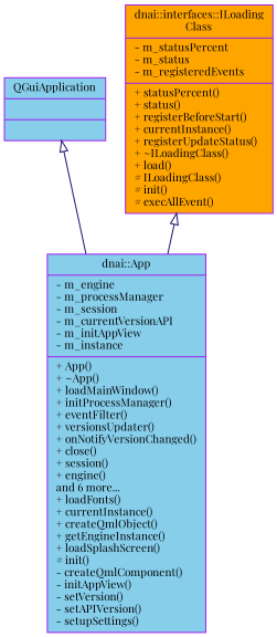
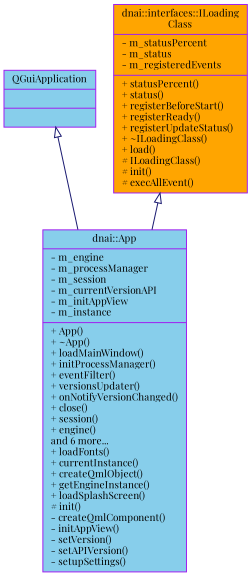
  digraph {
    fontname="Playfair Display"
    node [color=purple fillcolor=skyblue fontname="Playfair Display" fontsize=10 shape=record style=filled]
    edge [arrowtail=onormal color=midnightblue dir=back fontname="Playfair Display" fontsize=10 labelfontname=Helvetica labelfontsize=10 style=solid]
    n1 [fontcolor=black height=0.2 label="{dnai::App\n|- m_engine\l- m_processManager\l- m_session\l- m_currentVersionAPI\l- m_initAppView\l- m_instance\l|+ App()\l+ ~App()\l+ loadMainWindow()\l+ initProcessManager()\l+ eventFilter()\l+ versionsUpdater()\l+ onNotifyVersionChanged()\l+ close()\l+ session()\l+ engine()\land 6 more...\l+ loadFonts()\l+ currentInstance()\l+ createQmlObject()\l+ getEngineInstance()\l+ loadSplashScreen()\l# init()\l- createQmlComponent()\l- initAppView()\l- setVersion()\l- setAPIVersion()\l- setupSettings()\l}" width=0.4]
    n2 [height=0.2 label="{QGuiApplication\n||}" width=0.4]
-   n3 [fillcolor=orange height=0.2 label="{dnai::interfaces::ILoading\lClass\n|- m_statusPercent\l- m_status\l- m_registeredEvents\l|+ statusPercent()\l+ status()\l+ registerBeforeStart()\l+ currentInstance()\l+ registerUpdateStatus()\l+ ~ILoadingClass()\l+ load()\l# ILoadingClass()\l# init()\l# execAllEvent()\l}" width=0.4]
+   n3 [fillcolor=orange height=0.2 label="{dnai::interfaces::ILoading\lClass\n|- m_statusPercent\l- m_status\l- m_registeredEvents\l|+ statusPercent()\l+ status()\l+ registerBeforeStart()\l+ registerReady()\l+ registerUpdateStatus()\l+ ~ILoadingClass()\l+ load()\l# ILoadingClass()\l# init()\l# execAllEvent()\l}" width=0.4]
    n2 -> n1
    n3 -> n1
  }
